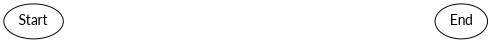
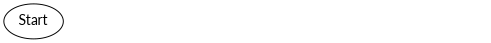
  digraph {
    rankdir=LR
    fontname=Lato
    node [fontname=Lato style=invis]
    edge [style=invis fontname=Lato]
    Start [style=""]
    A
-   End [style=""]
    B
    n5 [label="Chain[B]"]
    Start -> A
    A -> B [label=f]
    B -> n5 [label=Done]
-   n5 -> End
  }
